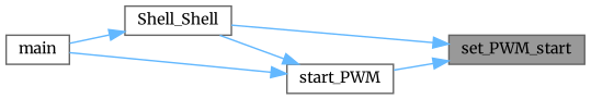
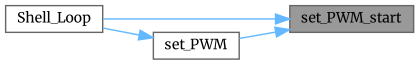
  digraph {
    fontname=Merriweather
    rankdir=RL
    node [color=grey40 fillcolor=white fontname=Merriweather fontsize=10 shape=box style=filled]
    edge [color=steelblue1 dir=back fontname=Merriweather fontsize=10 labelfontname=Helvetica labelfontsize=10 style=solid]
    n1 [color=gray40 fillcolor=grey60 fontcolor=black height=0.2 label=set_PWM_start width=0.4]
-   n2 [height=0.2 label=Shell_Shell width=0.4]
-   n3 [height=0.2 label=start_PWM width=0.4]
-   n4 [height=0.2 label=main width=0.4]
+   n2 [height=0.2 label=Shell_Loop width=0.4]
+   n3 [height=0.2 label=set_PWM width=0.4]
    n1 -> n2
    n1 -> n3
-   n2 -> n4
    n3 -> n2
-   n3 -> n4
  }
